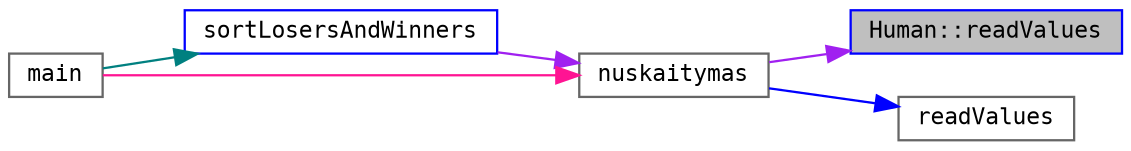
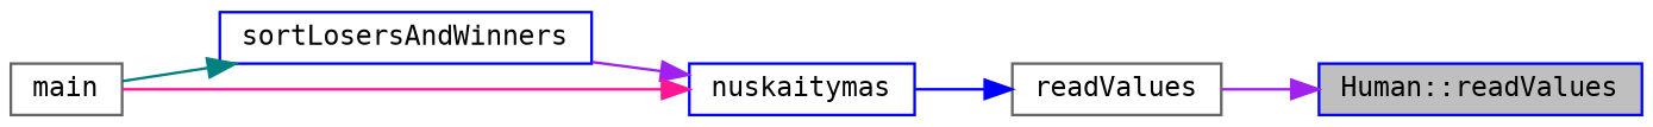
  digraph {
    fontname="DejaVu Sans Mono"
    rankdir=RL
    node [color=blue fillcolor=white fontname="DejaVu Sans Mono" fontsize=10 shape=record style=filled]
    edge [color=purple dir=back fontname="DejaVu Sans Mono" fontsize=10 labelfontname=Helvetica labelfontsize=10 style=solid]
    n1 [fillcolor=grey75 fontcolor=black height=0.2 label="Human::readValues" width=0.4]
    n2 [color=gray40 height=0.2 label=readValues width=0.4]
-   n3 [color=gray40 height=0.2 label=nuskaitymas width=0.4]
+   n3 [height=0.2 label=nuskaitymas width=0.4]
    n4 [height=0.2 label=sortLosersAndWinners width=0.4]
    n5 [color=gray40 height=0.2 label=main width=0.4]
-   n1 -> n3
+   n1 -> n2
    n2 -> n3 [color=blue]
    n3 -> n4
    n3 -> n5 [color=deeppink]
    n4 -> n5 [color=teal]
  }
